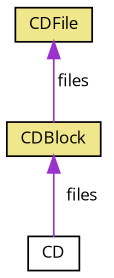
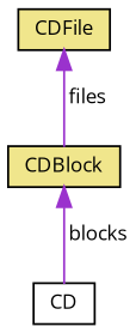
  digraph {
    fontname="Open Sans"
    node [color=black fillcolor=khaki fontname="Open Sans" fontsize=10 shape=record style=filled]
    edge [color=darkorchid3 dir=back fontname="Open Sans" fontsize=10 labelfontname=Helvetica labelfontsize=10 style=solid]
    n1 [fillcolor=white fontcolor=black height=0.2 label=CD width=0.4]
    n2 [height=0.2 label=CDBlock width=0.4]
    n3 [height=0.2 label=CDFile width=0.4]
-   n2 -> n1 [label=" files"]
+   n2 -> n1 [label=" blocks"]
    n3 -> n2 [label=" files"]
  }
